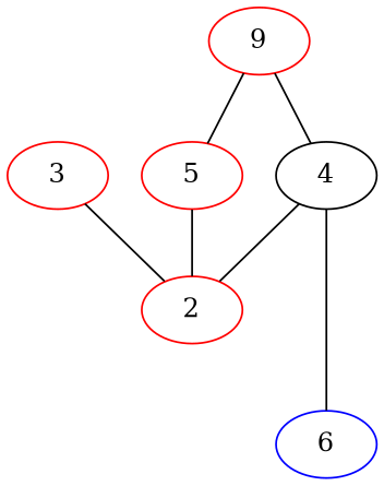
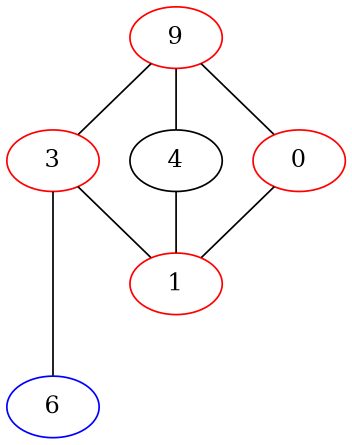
  graph {
    node [color=red]
    6 [color=blue]
    3
    4 [color=""]
-   5
-   2
+   5 [label=0]
+   2 [label=1]
    n6 [label=9]
    subgraph sub_1 {
      rank=sink
      6
    }
    subgraph sub_2 {
      rank=same
      3
      4
      5
    }
-   4 -- 6
+   3 -- 6
    3 -- 2
    4 -- 2
    5 -- 2
+   n6 -- 3
    n6 -- 4
    n6 -- 5
  }
